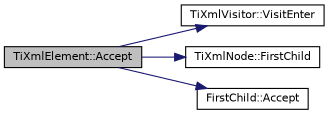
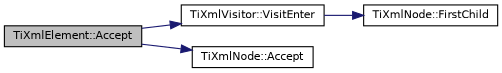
  digraph {
    rankdir=LR
    node [color=black fillcolor=white fontname=Helvetica fontsize=10 shape=record style=filled]
    edge [color=midnightblue fontname=Helvetica fontsize=10 labelfontname=Helvetica labelfontsize=10 style=solid]
    n1 [fillcolor=grey75 fontcolor=black height=0.2 label="TiXmlElement::Accept" width=0.4]
    n2 [height=0.2 label="TiXmlVisitor::VisitEnter" width=0.4]
    n3 [height=0.2 label="TiXmlNode::FirstChild" width=0.4]
-   n4 [height=0.2 label="FirstChild::Accept" width=0.4]
+   n4 [height=0.2 label="TiXmlNode::Accept" width=0.4]
    n1 -> n2
-   n1 -> n3
+   n2 -> n3
    n1 -> n4
  }
